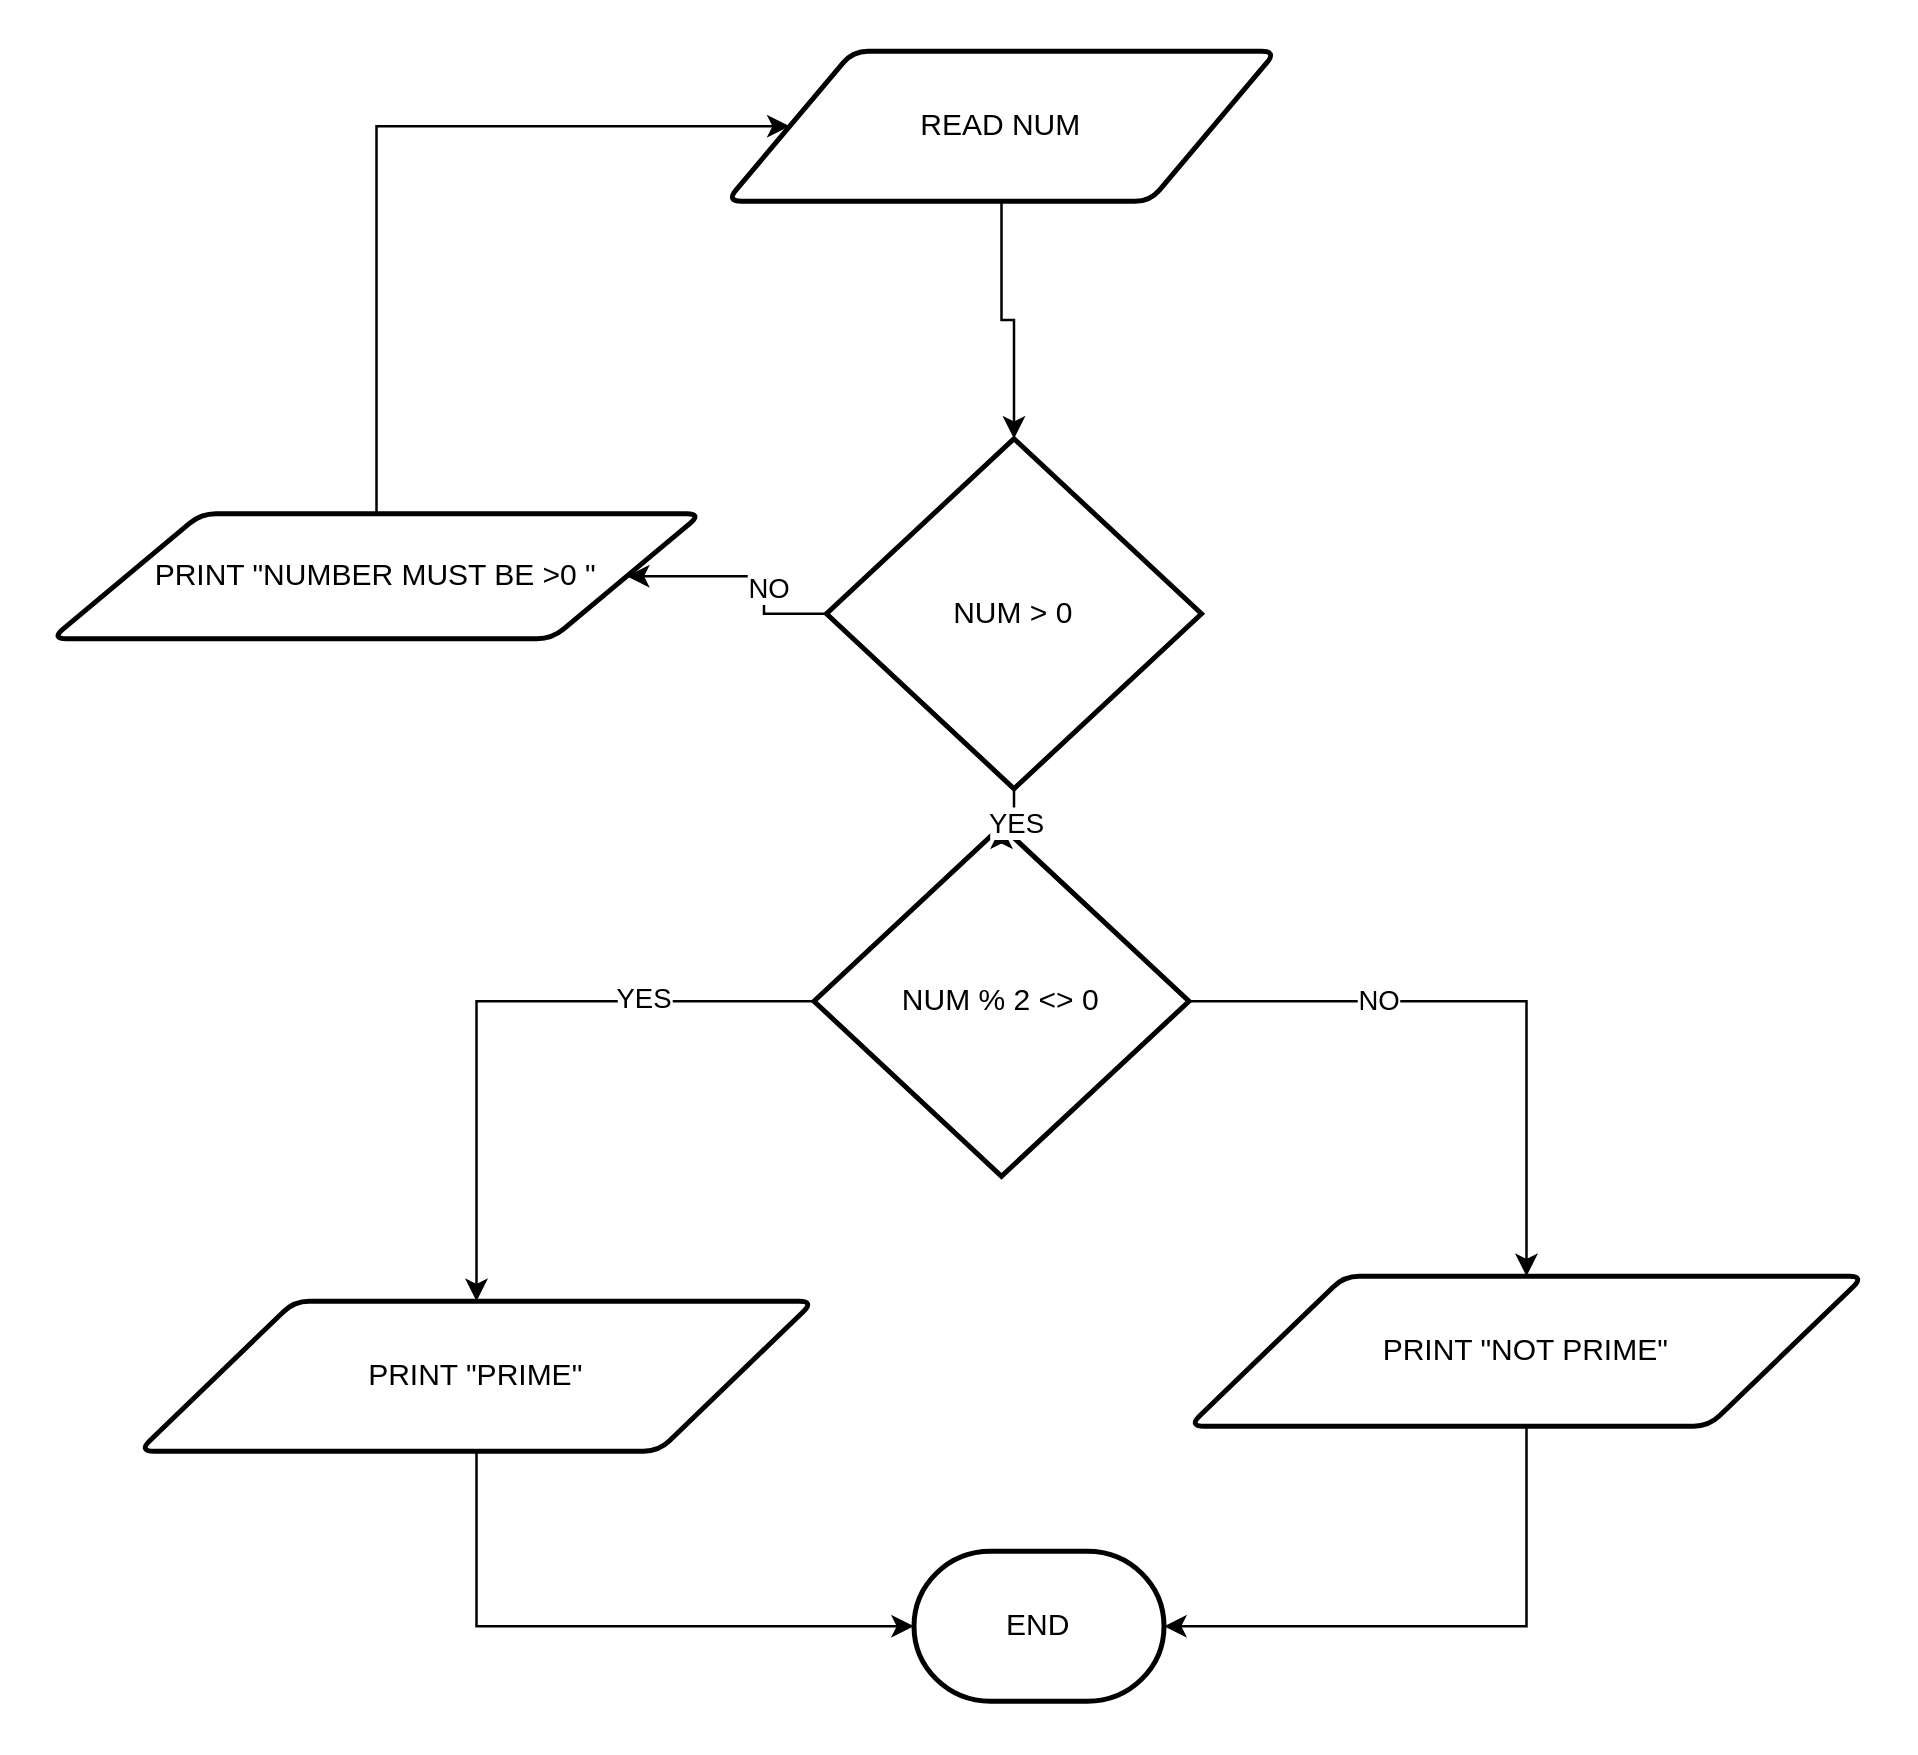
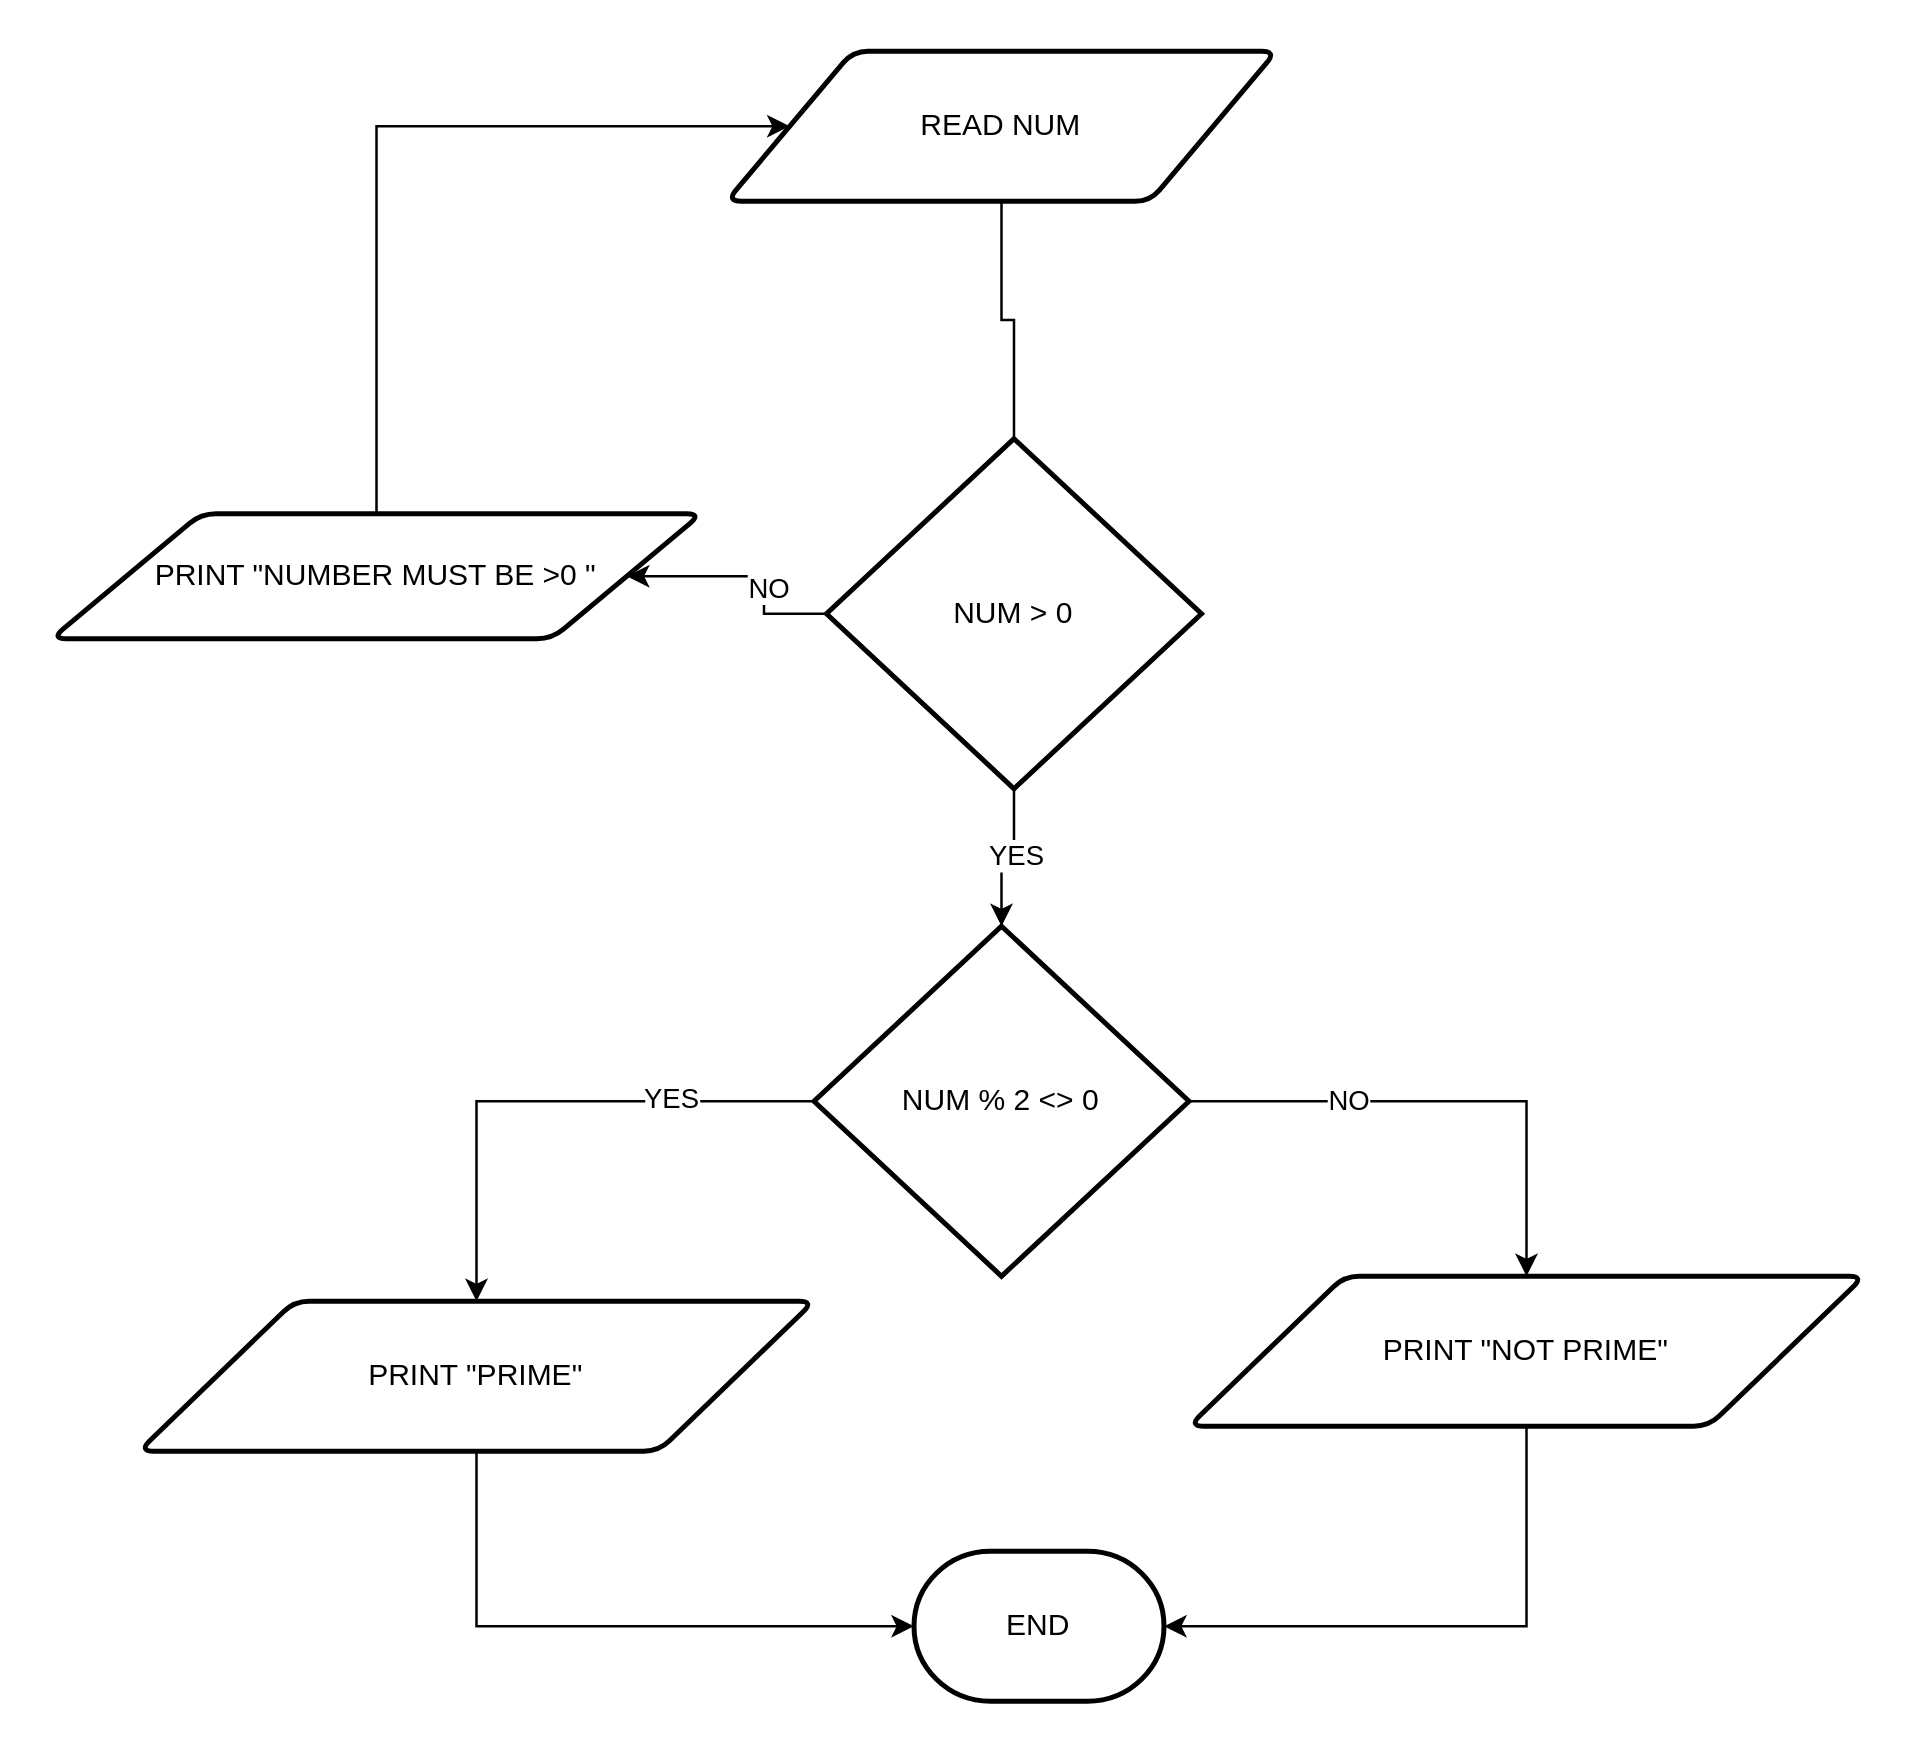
  <mxCell id="0" />
  <mxCell id="1" parent="0" />
  <mxCell id="2" value="READ NUM" style="shape=parallelogram;html=1;strokeWidth=2;perimeter=parallelogramPerimeter;whiteSpace=wrap;rounded=1;arcSize=12;size=0.23;" vertex="1" parent="1"><mxGeometry x="290" y="20" width="220" height="60" as="geometry" /></mxCell>
  <mxCell id="3" style="edgeStyle=orthogonalEdgeStyle;rounded=0;orthogonalLoop=1;jettySize=auto;html=1;exitX=1;exitY=0.5;exitDx=0;exitDy=0;exitPerimeter=0;entryX=0.5;entryY=0;entryDx=0;entryDy=0;" edge="1" parent="1" source="7" target="8"><mxGeometry relative="1" as="geometry" /></mxCell>
  <mxCell id="4" value="NO" style="edgeLabel;html=1;align=center;verticalAlign=middle;resizable=0;points=[];" vertex="1" connectable="0" parent="3"><mxGeometry x="-0.387" y="1" relative="1" as="geometry"><mxPoint as="offset" /></mxGeometry></mxCell>
  <mxCell id="5" style="edgeStyle=orthogonalEdgeStyle;rounded=0;orthogonalLoop=1;jettySize=auto;html=1;exitX=0;exitY=0.5;exitDx=0;exitDy=0;exitPerimeter=0;" edge="1" parent="1" source="7" target="9"><mxGeometry relative="1" as="geometry" /></mxCell>
  <mxCell id="6" value="YES" style="edgeLabel;html=1;align=center;verticalAlign=middle;resizable=0;points=[];" vertex="1" connectable="0" parent="5"><mxGeometry x="-0.459" y="-2" relative="1" as="geometry"><mxPoint as="offset" /></mxGeometry></mxCell>
- <mxCell id="7" value="NUM % 2 &amp;lt;&amp;gt; 0" style="strokeWidth=2;html=1;shape=mxgraph.flowchart.decision;whiteSpace=wrap;" vertex="1" parent="1"><mxGeometry x="325" y="330" width="150" height="140" as="geometry" /></mxCell>
+ <mxCell id="7" value="NUM % 2 &amp;lt;&amp;gt; 0" style="strokeWidth=2;html=1;shape=mxgraph.flowchart.decision;whiteSpace=wrap;" vertex="1" parent="1"><mxGeometry x="325" y="370" width="150" height="140" as="geometry" /></mxCell>
  <mxCell id="8" value="PRINT &quot;NOT PRIME&quot;" style="shape=parallelogram;html=1;strokeWidth=2;perimeter=parallelogramPerimeter;whiteSpace=wrap;rounded=1;arcSize=12;size=0.23;" vertex="1" parent="1"><mxGeometry x="475" y="510" width="270" height="60" as="geometry" /></mxCell>
  <mxCell id="9" value="PRINT &quot;PRIME&quot;" style="shape=parallelogram;html=1;strokeWidth=2;perimeter=parallelogramPerimeter;whiteSpace=wrap;rounded=1;arcSize=12;size=0.23;" vertex="1" parent="1"><mxGeometry x="55" y="520" width="270" height="60" as="geometry" /></mxCell>
  <mxCell id="10" value="END" style="strokeWidth=2;html=1;shape=mxgraph.flowchart.terminator;whiteSpace=wrap;" vertex="1" parent="1"><mxGeometry x="365" y="620" width="100" height="60" as="geometry" /></mxCell>
  <mxCell id="11" style="edgeStyle=orthogonalEdgeStyle;rounded=0;orthogonalLoop=1;jettySize=auto;html=1;exitX=0.5;exitY=1;exitDx=0;exitDy=0;entryX=1;entryY=0.5;entryDx=0;entryDy=0;entryPerimeter=0;" edge="1" parent="1" source="8" target="10"><mxGeometry relative="1" as="geometry" /></mxCell>
  <mxCell id="12" style="edgeStyle=orthogonalEdgeStyle;rounded=0;orthogonalLoop=1;jettySize=auto;html=1;exitX=0.5;exitY=1;exitDx=0;exitDy=0;entryX=0;entryY=0.5;entryDx=0;entryDy=0;entryPerimeter=0;" edge="1" parent="1" source="9" target="10"><mxGeometry relative="1" as="geometry" /></mxCell>
  <mxCell id="13" style="edgeStyle=orthogonalEdgeStyle;rounded=0;orthogonalLoop=1;jettySize=auto;html=1;exitX=0.5;exitY=1;exitDx=0;exitDy=0;exitPerimeter=0;" edge="1" parent="1" source="17" target="7"><mxGeometry relative="1" as="geometry" /></mxCell>
  <mxCell id="14" value="YES" style="edgeLabel;html=1;align=center;verticalAlign=middle;resizable=0;points=[];" vertex="1" connectable="0" parent="13"><mxGeometry x="-0.126" relative="1" as="geometry"><mxPoint as="offset" /></mxGeometry></mxCell>
  <mxCell id="15" style="edgeStyle=orthogonalEdgeStyle;rounded=0;orthogonalLoop=1;jettySize=auto;html=1;exitX=0;exitY=0.5;exitDx=0;exitDy=0;exitPerimeter=0;entryX=1;entryY=0.5;entryDx=0;entryDy=0;" edge="1" parent="1" source="17" target="20"><mxGeometry relative="1" as="geometry" /></mxCell>
  <mxCell id="16" value="NO" style="edgeLabel;html=1;align=center;verticalAlign=middle;resizable=0;points=[];" vertex="1" connectable="0" parent="15"><mxGeometry x="-0.231" y="-1" relative="1" as="geometry"><mxPoint as="offset" /></mxGeometry></mxCell>
  <mxCell id="17" value="NUM &amp;gt; 0" style="strokeWidth=2;html=1;shape=mxgraph.flowchart.decision;whiteSpace=wrap;" vertex="1" parent="1"><mxGeometry x="330" y="175" width="150" height="140" as="geometry" /></mxCell>
- <mxCell id="18" style="edgeStyle=orthogonalEdgeStyle;rounded=0;orthogonalLoop=1;jettySize=auto;html=1;exitX=0.5;exitY=1;exitDx=0;exitDy=0;entryX=0.5;entryY=0;entryDx=0;entryDy=0;entryPerimeter=0;" edge="1" parent="1" source="2" target="17"><mxGeometry relative="1" as="geometry" /></mxCell>
+ <mxCell id="18" style="edgeStyle=orthogonalEdgeStyle;rounded=0;orthogonalLoop=1;jettySize=auto;html=1;exitX=0.5;exitY=1;exitDx=0;exitDy=0;entryX=0.5;entryY=0;entryDx=0;entryDy=0;entryPerimeter=0;endArrow=none;" edge="1" parent="1" source="2" target="17"><mxGeometry relative="1" as="geometry" /></mxCell>
  <mxCell id="19" style="edgeStyle=orthogonalEdgeStyle;rounded=0;orthogonalLoop=1;jettySize=auto;html=1;exitX=0.5;exitY=0;exitDx=0;exitDy=0;entryX=0;entryY=0.5;entryDx=0;entryDy=0;" edge="1" parent="1" source="20" target="2"><mxGeometry relative="1" as="geometry"><Array as="points"><mxPoint x="150" y="50" /></Array></mxGeometry></mxCell>
  <mxCell id="20" value="PRINT &quot;NUMBER MUST BE &amp;gt;0 &quot;" style="shape=parallelogram;html=1;strokeWidth=2;perimeter=parallelogramPerimeter;whiteSpace=wrap;rounded=1;arcSize=12;size=0.23;" vertex="1" parent="1"><mxGeometry x="20" y="205" width="260" height="50" as="geometry" /></mxCell>
